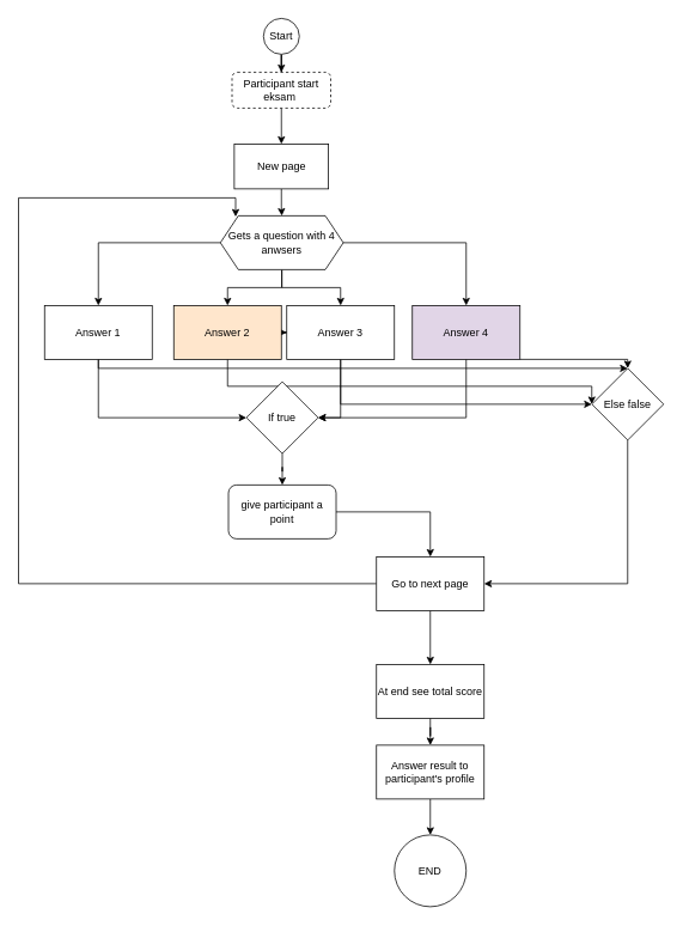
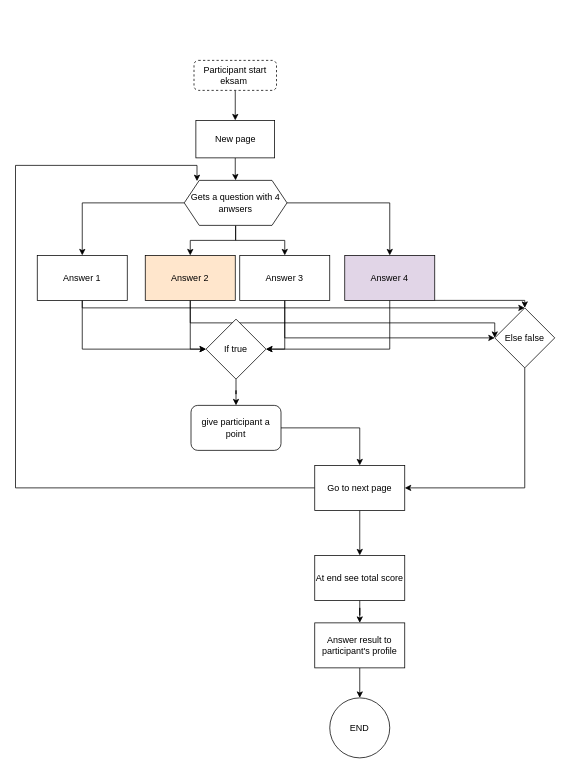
  <mxCell id="0" />
  <mxCell id="1" parent="0" />
  <mxCell id="2" style="edgeStyle=orthogonalEdgeStyle;rounded=0;orthogonalLoop=1;jettySize=auto;html=1;entryX=0.5;entryY=0;entryDx=0;entryDy=0;" edge="1" parent="1" source="6" target="11"><mxGeometry relative="1" as="geometry" /></mxCell>
  <mxCell id="3" style="edgeStyle=orthogonalEdgeStyle;rounded=0;orthogonalLoop=1;jettySize=auto;html=1;entryX=0.5;entryY=0;entryDx=0;entryDy=0;" edge="1" parent="1" source="6" target="14"><mxGeometry relative="1" as="geometry" /></mxCell>
  <mxCell id="4" style="edgeStyle=orthogonalEdgeStyle;rounded=0;orthogonalLoop=1;jettySize=auto;html=1;entryX=0.5;entryY=0;entryDx=0;entryDy=0;" edge="1" parent="1" source="6" target="17"><mxGeometry relative="1" as="geometry" /></mxCell>
  <mxCell id="5" style="edgeStyle=orthogonalEdgeStyle;rounded=0;orthogonalLoop=1;jettySize=auto;html=1;entryX=0.5;entryY=0;entryDx=0;entryDy=0;" edge="1" parent="1" source="6" target="20"><mxGeometry relative="1" as="geometry" /></mxCell>
  <mxCell id="6" value="&lt;span&gt;Gets a question with 4 anwsers&lt;/span&gt;" style="shape=hexagon;perimeter=hexagonPerimeter2;whiteSpace=wrap;html=1;fixedSize=1;" vertex="1" parent="1"><mxGeometry x="245" y="240" width="137" height="60" as="geometry" /></mxCell>
- <mxCell id="7" style="edgeStyle=orthogonalEdgeStyle;rounded=0;orthogonalLoop=1;jettySize=auto;html=1;entryX=0.5;entryY=0;entryDx=0;entryDy=0;" edge="1" parent="1" source="8" target="22"><mxGeometry relative="1" as="geometry" /></mxCell>
- <mxCell id="8" value="Start" style="ellipse;whiteSpace=wrap;html=1;aspect=fixed;" vertex="1" parent="1"><mxGeometry x="293" y="20" width="40" height="40" as="geometry" /></mxCell>
  <mxCell id="9" style="edgeStyle=orthogonalEdgeStyle;rounded=0;orthogonalLoop=1;jettySize=auto;html=1;entryX=0;entryY=0.5;entryDx=0;entryDy=0;" edge="1" parent="1" source="11" target="26"><mxGeometry relative="1" as="geometry"><Array as="points"><mxPoint x="109" y="465" /></Array></mxGeometry></mxCell>
  <mxCell id="10" style="edgeStyle=orthogonalEdgeStyle;rounded=0;orthogonalLoop=1;jettySize=auto;html=1;" edge="1" parent="1" source="11" target="30"><mxGeometry relative="1" as="geometry"><Array as="points"><mxPoint x="109" y="410" /></Array></mxGeometry></mxCell>
  <mxCell id="11" value="Answer 1" style="rounded=0;whiteSpace=wrap;html=1;" vertex="1" parent="1"><mxGeometry x="49" y="340" width="120" height="60" as="geometry" /></mxCell>
- <mxCell id="12" style="edgeStyle=orthogonalEdgeStyle;rounded=0;orthogonalLoop=1;jettySize=auto;html=1;" edge="1" parent="1" source="14" target="17"><mxGeometry relative="1" as="geometry" /></mxCell>
+ <mxCell id="12" style="edgeStyle=orthogonalEdgeStyle;rounded=0;orthogonalLoop=1;jettySize=auto;html=1;entryX=0;entryY=0.5;entryDx=0;entryDy=0;" edge="1" parent="1" source="14" target="26"><mxGeometry relative="1" as="geometry" /></mxCell>
  <mxCell id="13" style="edgeStyle=orthogonalEdgeStyle;rounded=0;orthogonalLoop=1;jettySize=auto;html=1;entryX=0;entryY=0.5;entryDx=0;entryDy=0;" edge="1" parent="1" source="14" target="30"><mxGeometry relative="1" as="geometry"><Array as="points"><mxPoint x="253" y="430" /><mxPoint x="659" y="430" /></Array></mxGeometry></mxCell>
  <mxCell id="14" value="&lt;span&gt;Answer 2&lt;/span&gt;" style="rounded=0;whiteSpace=wrap;html=1;fillColor=#ffe6cc;" vertex="1" parent="1"><mxGeometry x="193" y="340" width="120" height="60" as="geometry" /></mxCell>
  <mxCell id="15" style="edgeStyle=orthogonalEdgeStyle;rounded=0;orthogonalLoop=1;jettySize=auto;html=1;entryX=1;entryY=0.5;entryDx=0;entryDy=0;" edge="1" parent="1" source="17" target="26"><mxGeometry relative="1" as="geometry" /></mxCell>
  <mxCell id="16" style="edgeStyle=orthogonalEdgeStyle;rounded=0;orthogonalLoop=1;jettySize=auto;html=1;" edge="1" parent="1" source="17" target="30"><mxGeometry relative="1" as="geometry"><Array as="points"><mxPoint x="379" y="450" /></Array></mxGeometry></mxCell>
  <mxCell id="17" value="&lt;span&gt;Answer 3&lt;/span&gt;" style="rounded=0;whiteSpace=wrap;html=1;" vertex="1" parent="1"><mxGeometry x="319" y="340" width="120" height="60" as="geometry" /></mxCell>
  <mxCell id="18" style="edgeStyle=orthogonalEdgeStyle;rounded=0;orthogonalLoop=1;jettySize=auto;html=1;entryX=1;entryY=0.5;entryDx=0;entryDy=0;" edge="1" parent="1" source="20" target="26"><mxGeometry relative="1" as="geometry"><Array as="points"><mxPoint x="519" y="465" /></Array></mxGeometry></mxCell>
  <mxCell id="19" style="edgeStyle=orthogonalEdgeStyle;rounded=0;orthogonalLoop=1;jettySize=auto;html=1;" edge="1" parent="1" source="20" target="30"><mxGeometry relative="1" as="geometry"><Array as="points"><mxPoint x="699" y="400" /></Array></mxGeometry></mxCell>
  <mxCell id="20" value="&lt;span&gt;Answer 4&lt;/span&gt;" style="rounded=0;whiteSpace=wrap;html=1;fillColor=#e1d5e7;" vertex="1" parent="1"><mxGeometry x="459" y="340" width="120" height="60" as="geometry" /></mxCell>
  <mxCell id="21" style="edgeStyle=orthogonalEdgeStyle;rounded=0;orthogonalLoop=1;jettySize=auto;html=1;entryX=0.5;entryY=0;entryDx=0;entryDy=0;" edge="1" parent="1" source="22" target="24"><mxGeometry relative="1" as="geometry" /></mxCell>
  <mxCell id="22" value="Participant start eksam&amp;nbsp;" style="rounded=1;whiteSpace=wrap;html=1;dashed=1;" vertex="1" parent="1"><mxGeometry x="258" y="80" width="110" height="40" as="geometry" /></mxCell>
  <mxCell id="23" style="edgeStyle=orthogonalEdgeStyle;rounded=0;orthogonalLoop=1;jettySize=auto;html=1;entryX=0.5;entryY=0;entryDx=0;entryDy=0;" edge="1" parent="1" source="24" target="6"><mxGeometry relative="1" as="geometry" /></mxCell>
  <mxCell id="24" value="New page" style="rounded=0;whiteSpace=wrap;html=1;" vertex="1" parent="1"><mxGeometry x="260.5" y="160" width="105" height="50" as="geometry" /></mxCell>
  <mxCell id="25" style="edgeStyle=orthogonalEdgeStyle;rounded=0;orthogonalLoop=1;jettySize=auto;html=1;entryX=0.5;entryY=0;entryDx=0;entryDy=0;" edge="1" parent="1" source="26" target="28"><mxGeometry relative="1" as="geometry" /></mxCell>
  <mxCell id="26" value="If true" style="rhombus;whiteSpace=wrap;html=1;" vertex="1" parent="1"><mxGeometry x="274" y="425" width="80" height="80" as="geometry" /></mxCell>
  <mxCell id="27" style="edgeStyle=orthogonalEdgeStyle;rounded=0;orthogonalLoop=1;jettySize=auto;html=1;" edge="1" parent="1" source="28" target="33"><mxGeometry relative="1" as="geometry" /></mxCell>
  <mxCell id="28" value="give participant a point" style="rounded=1;whiteSpace=wrap;html=1;" vertex="1" parent="1"><mxGeometry x="254" y="540" width="120" height="60" as="geometry" /></mxCell>
  <mxCell id="29" style="edgeStyle=orthogonalEdgeStyle;rounded=0;orthogonalLoop=1;jettySize=auto;html=1;entryX=1;entryY=0.5;entryDx=0;entryDy=0;" edge="1" parent="1" source="30" target="33"><mxGeometry relative="1" as="geometry"><mxPoint x="699" y="465" as="targetPoint" /><Array as="points"><mxPoint x="699" y="650" /></Array></mxGeometry></mxCell>
  <mxCell id="30" value="Else false" style="rhombus;whiteSpace=wrap;html=1;" vertex="1" parent="1"><mxGeometry x="659" y="410" width="80" height="80" as="geometry" /></mxCell>
  <mxCell id="31" style="edgeStyle=orthogonalEdgeStyle;rounded=0;orthogonalLoop=1;jettySize=auto;html=1;" edge="1" parent="1" source="33" target="35"><mxGeometry relative="1" as="geometry" /></mxCell>
  <mxCell id="32" style="edgeStyle=orthogonalEdgeStyle;rounded=0;orthogonalLoop=1;jettySize=auto;html=1;entryX=0.124;entryY=0.017;entryDx=0;entryDy=0;entryPerimeter=0;" edge="1" parent="1" source="33" target="6"><mxGeometry relative="1" as="geometry"><Array as="points"><mxPoint x="20" y="650" /><mxPoint x="20" y="220" /><mxPoint x="262" y="220" /></Array></mxGeometry></mxCell>
  <mxCell id="33" value="Go to next page" style="rounded=0;whiteSpace=wrap;html=1;" vertex="1" parent="1"><mxGeometry x="419" y="620" width="120" height="60" as="geometry" /></mxCell>
  <mxCell id="34" style="edgeStyle=orthogonalEdgeStyle;rounded=0;orthogonalLoop=1;jettySize=auto;html=1;" edge="1" parent="1" source="35" target="38"><mxGeometry relative="1" as="geometry" /></mxCell>
  <mxCell id="35" value="At end see total score" style="rounded=0;whiteSpace=wrap;html=1;" vertex="1" parent="1"><mxGeometry x="419" y="740" width="120" height="60" as="geometry" /></mxCell>
  <mxCell id="36" value="END" style="ellipse;whiteSpace=wrap;html=1;aspect=fixed;" vertex="1" parent="1"><mxGeometry x="439" y="930" width="80" height="80" as="geometry" /></mxCell>
  <mxCell id="37" style="edgeStyle=orthogonalEdgeStyle;rounded=0;orthogonalLoop=1;jettySize=auto;html=1;entryX=0.5;entryY=0;entryDx=0;entryDy=0;" edge="1" parent="1" source="38" target="36"><mxGeometry relative="1" as="geometry" /></mxCell>
  <mxCell id="38" value="Answer result to participant's profile" style="rounded=0;whiteSpace=wrap;html=1;" vertex="1" parent="1"><mxGeometry x="419" y="830" width="120" height="60" as="geometry" /></mxCell>
